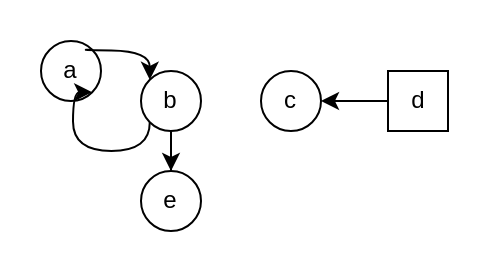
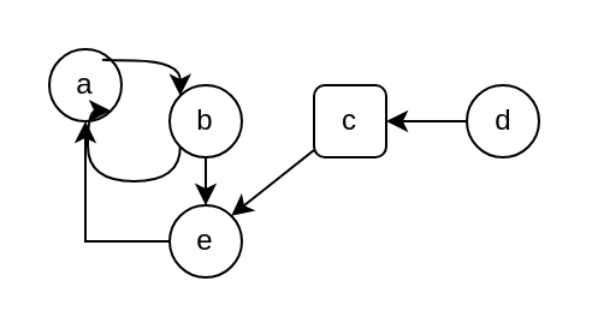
  <mxCell id="0" />
  <mxCell id="1" parent="0" />
  <mxCell id="2" value="a" style="ellipse;whiteSpace=wrap;html=1;aspect=fixed;" vertex="1" parent="1"><mxGeometry x="20" y="20" width="30" height="30" as="geometry" /></mxCell>
  <mxCell id="3" style="edgeStyle=orthogonalEdgeStyle;rounded=0;orthogonalLoop=1;jettySize=auto;html=1;" edge="1" parent="1" source="5" target="11"><mxGeometry relative="1" as="geometry" /></mxCell>
  <mxCell id="4" style="edgeStyle=orthogonalEdgeStyle;curved=1;orthogonalLoop=1;jettySize=auto;html=1;entryX=1;entryY=1;entryDx=0;entryDy=0;exitX=0;exitY=1;exitDx=0;exitDy=0;" edge="1" parent="1" source="5" target="2"><mxGeometry relative="1" as="geometry"><Array as="points"><mxPoint x="74" y="75" /><mxPoint x="36" y="75" /></Array></mxGeometry></mxCell>
  <mxCell id="5" value="b" style="ellipse;whiteSpace=wrap;html=1;aspect=fixed;" vertex="1" parent="1"><mxGeometry x="70" y="35" width="30" height="30" as="geometry" /></mxCell>
- <mxCell id="7" value="c" style="ellipse;whiteSpace=wrap;html=1;aspect=fixed;" vertex="1" parent="1"><mxGeometry x="130" y="35" width="30" height="30" as="geometry" /></mxCell>
+ <mxCell id="6" style="edgeStyle=none;rounded=0;orthogonalLoop=1;jettySize=auto;html=1;entryX=1;entryY=0;entryDx=0;entryDy=0;" edge="1" parent="1" source="7" target="11"><mxGeometry relative="1" as="geometry" /></mxCell>
+ <mxCell id="7" value="c" style="whiteSpace=wrap;html=1;aspect=fixed;rounded=1;" vertex="1" parent="1"><mxGeometry x="130" y="35" width="30" height="30" as="geometry" /></mxCell>
  <mxCell id="8" style="edgeStyle=orthogonalEdgeStyle;rounded=0;orthogonalLoop=1;jettySize=auto;html=1;entryX=1;entryY=0.5;entryDx=0;entryDy=0;" edge="1" parent="1" source="9" target="7"><mxGeometry relative="1" as="geometry" /></mxCell>
- <mxCell id="9" value="d" style="whiteSpace=wrap;html=1;aspect=fixed;rounded=0;" vertex="1" parent="1"><mxGeometry x="193.5" y="35" width="30" height="30" as="geometry" /></mxCell>
+ <mxCell id="9" value="d" style="ellipse;whiteSpace=wrap;html=1;aspect=fixed;" vertex="1" parent="1"><mxGeometry x="193.5" y="35" width="30" height="30" as="geometry" /></mxCell>
+ <mxCell id="10" style="rounded=0;orthogonalLoop=1;jettySize=auto;html=1;entryX=0.5;entryY=1;entryDx=0;entryDy=0;edgeStyle=orthogonalEdgeStyle;" edge="1" parent="1" source="11" target="2"><mxGeometry relative="1" as="geometry" /></mxCell>
  <mxCell id="11" value="e" style="ellipse;whiteSpace=wrap;html=1;aspect=fixed;" vertex="1" parent="1"><mxGeometry x="70" y="85" width="30" height="30" as="geometry" /></mxCell>
  <mxCell id="12" value="" style="endArrow=classic;html=1;curved=1;edgeStyle=orthogonalEdgeStyle;exitX=1;exitY=0;exitDx=0;exitDy=0;entryX=0;entryY=0;entryDx=0;entryDy=0;" edge="1" parent="1" source="2" target="5"><mxGeometry width="50" height="50" relative="1" as="geometry"><mxPoint x="-110" y="235" as="sourcePoint" /><mxPoint x="10" y="165" as="targetPoint" /><Array as="points"><mxPoint x="36" y="25" /><mxPoint x="74" y="25" /></Array></mxGeometry></mxCell>
